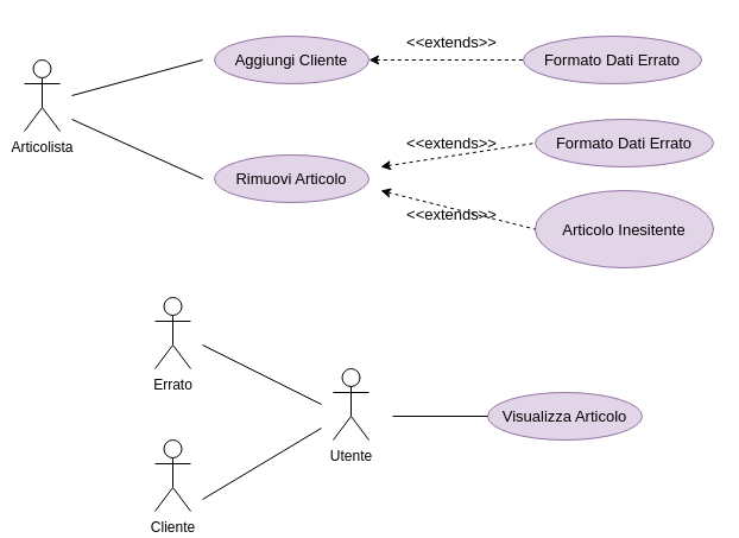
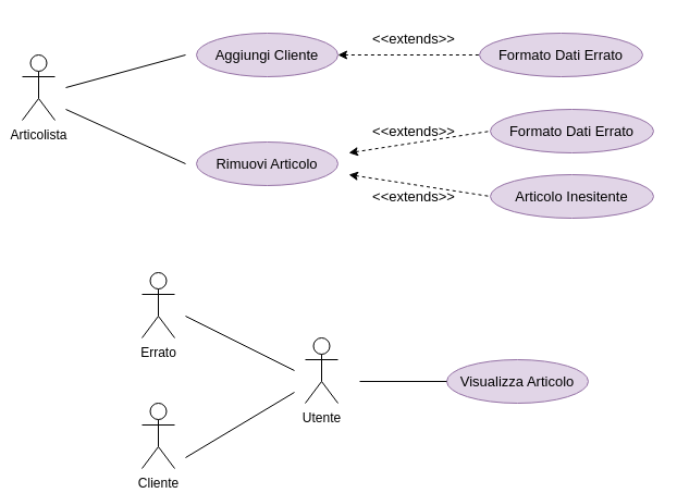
  <mxCell id="0" />
  <mxCell id="1" parent="0" />
  <mxCell id="2" value="Errato" style="shape=umlActor;verticalLabelPosition=bottom;verticalAlign=top;html=1;outlineConnect=0;fillColor=default;strokeColor=default;fontColor=default;" parent="1" vertex="1"><mxGeometry x="130" y="250" width="30" height="60" as="geometry" /></mxCell>
  <mxCell id="3" value="Cliente&lt;br&gt;" style="shape=umlActor;verticalLabelPosition=bottom;verticalAlign=top;html=1;outlineConnect=0;fillColor=default;strokeColor=default;fontColor=default;" parent="1" vertex="1"><mxGeometry x="130" y="370" width="30" height="60" as="geometry" /></mxCell>
  <mxCell id="4" value="Articolista&lt;br&gt;" style="shape=umlActor;verticalLabelPosition=bottom;verticalAlign=top;html=1;outlineConnect=0;" parent="1" vertex="1"><mxGeometry x="20" y="50" width="30" height="60" as="geometry" /></mxCell>
  <mxCell id="5" value="Utente&lt;br&gt;" style="shape=umlActor;verticalLabelPosition=bottom;verticalAlign=top;html=1;outlineConnect=0;fillColor=default;strokeColor=default;fontColor=default;" parent="1" vertex="1"><mxGeometry x="280" y="310" width="30" height="60" as="geometry" /></mxCell>
  <mxCell id="6" value="" style="endArrow=none;html=1;rounded=0;fillColor=default;strokeColor=default;fontColor=default;" parent="1" edge="1"><mxGeometry width="50" height="50" relative="1" as="geometry"><mxPoint x="170" y="420" as="sourcePoint" /><mxPoint x="270" y="360" as="targetPoint" /></mxGeometry></mxCell>
  <mxCell id="7" value="" style="endArrow=none;html=1;rounded=0;fillColor=default;strokeColor=default;fontColor=default;" parent="1" edge="1"><mxGeometry width="50" height="50" relative="1" as="geometry"><mxPoint x="170" y="290" as="sourcePoint" /><mxPoint x="270" y="340" as="targetPoint" /></mxGeometry></mxCell>
  <mxCell id="8" value="&lt;font style=&quot;font-size: 13px&quot;&gt;Visualizza Articolo&lt;/font&gt;" style="ellipse;whiteSpace=wrap;html=1;fillColor=#e1d5e7;strokeColor=#9673a6;" parent="1" vertex="1"><mxGeometry x="410" y="330" width="130" height="40" as="geometry" /></mxCell>
  <mxCell id="9" value="" style="endArrow=none;html=1;rounded=0;fontSize=13;exitX=0;exitY=0.5;exitDx=0;exitDy=0;fillColor=default;strokeColor=default;fontColor=default;" parent="1" source="8" edge="1"><mxGeometry width="50" height="50" relative="1" as="geometry"><mxPoint x="490" y="420" as="sourcePoint" /><mxPoint x="330" y="350" as="targetPoint" /></mxGeometry></mxCell>
  <mxCell id="10" value="Aggiungi Cliente" style="ellipse;whiteSpace=wrap;html=1;fontSize=13;fillColor=#e1d5e7;strokeColor=#9673a6;fontColor=default;" parent="1" vertex="1"><mxGeometry x="180" y="30" width="130" height="40" as="geometry" /></mxCell>
  <mxCell id="11" value="Rimuovi Articolo" style="ellipse;whiteSpace=wrap;html=1;fontSize=13;fillColor=#e1d5e7;strokeColor=#9673a6;fontColor=default;" parent="1" vertex="1"><mxGeometry x="180" y="130" width="130" height="40" as="geometry" /></mxCell>
  <mxCell id="12" value="" style="endArrow=none;html=1;rounded=0;fontSize=13;strokeColor=default;labelBackgroundColor=default;fontColor=default;" parent="1" edge="1"><mxGeometry width="50" height="50" relative="1" as="geometry"><mxPoint x="60" y="100" as="sourcePoint" /><mxPoint x="170" y="150" as="targetPoint" /></mxGeometry></mxCell>
  <mxCell id="13" value="" style="endArrow=none;html=1;rounded=0;fontSize=13;strokeColor=default;labelBackgroundColor=default;fontColor=default;" parent="1" edge="1"><mxGeometry width="50" height="50" relative="1" as="geometry"><mxPoint x="60" y="80" as="sourcePoint" /><mxPoint x="170" y="50" as="targetPoint" /></mxGeometry></mxCell>
  <mxCell id="14" value="&lt;span&gt;Formato Dati Errato&lt;/span&gt;" style="ellipse;whiteSpace=wrap;html=1;fontSize=13;fillColor=#e1d5e7;strokeColor=#9673a6;fontColor=default;" parent="1" vertex="1"><mxGeometry x="440" y="30" width="150" height="40" as="geometry" /></mxCell>
  <mxCell id="15" value="" style="endArrow=none;dashed=1;html=1;rounded=0;fontSize=13;startArrow=classic;startFill=1;entryX=0;entryY=0.5;entryDx=0;entryDy=0;exitX=1;exitY=0.5;exitDx=0;exitDy=0;" parent="1" source="10" target="14" edge="1"><mxGeometry width="50" height="50" relative="1" as="geometry"><mxPoint x="380" y="410" as="sourcePoint" /><mxPoint x="430" y="360" as="targetPoint" /></mxGeometry></mxCell>
  <mxCell id="16" value="" style="endArrow=none;dashed=1;html=1;rounded=0;fontSize=13;startArrow=classic;startFill=1;entryX=0;entryY=0.5;entryDx=0;entryDy=0;strokeColor=default;labelBackgroundColor=default;fontColor=default;" parent="1" target="17" edge="1"><mxGeometry width="50" height="50" relative="1" as="geometry"><mxPoint x="320" y="140" as="sourcePoint" /><mxPoint x="430" y="440" as="targetPoint" /></mxGeometry></mxCell>
  <mxCell id="17" value="Formato Dati Errato" style="ellipse;whiteSpace=wrap;html=1;fontSize=13;fillColor=#e1d5e7;strokeColor=#9673a6;fontColor=default;" parent="1" vertex="1"><mxGeometry x="450" y="100" width="150" height="40" as="geometry" /></mxCell>
  <mxCell id="18" value="&amp;lt;&amp;lt;extends&amp;gt;&amp;gt;" style="text;html=1;strokeColor=none;fillColor=none;align=center;verticalAlign=middle;whiteSpace=wrap;rounded=0;fontSize=13;fontColor=default;" parent="1" vertex="1"><mxGeometry x="340" y="20" width="80" height="30" as="geometry" /></mxCell>
  <mxCell id="19" value="&amp;lt;&amp;lt;extends&amp;gt;&amp;gt;" style="text;html=1;strokeColor=none;fillColor=none;align=center;verticalAlign=middle;whiteSpace=wrap;rounded=0;fontSize=13;fontColor=default;" parent="1" vertex="1"><mxGeometry x="340" y="105" width="80" height="30" as="geometry" /></mxCell>
- <mxCell id="20" value="Articolo Inesitente" style="ellipse;whiteSpace=wrap;html=1;fontSize=13;fillColor=#e1d5e7;strokeColor=#9673a6;fontColor=default;" parent="1" vertex="1"><mxGeometry x="450" y="160" width="150" height="65" as="geometry" /></mxCell>
+ <mxCell id="20" value="Articolo Inesitente" style="ellipse;whiteSpace=wrap;html=1;fontSize=13;fillColor=#e1d5e7;strokeColor=#9673a6;fontColor=default;" parent="1" vertex="1"><mxGeometry x="450" y="160" width="150" height="40" as="geometry" /></mxCell>
  <mxCell id="21" value="&amp;lt;&amp;lt;extends&amp;gt;&amp;gt;" style="text;html=1;strokeColor=none;fillColor=none;align=center;verticalAlign=middle;whiteSpace=wrap;rounded=0;fontSize=13;fontColor=default;" parent="1" vertex="1"><mxGeometry x="340" y="165" width="80" height="30" as="geometry" /></mxCell>
  <mxCell id="22" value="" style="endArrow=none;dashed=1;html=1;rounded=0;fontSize=13;startArrow=classic;startFill=1;entryX=0;entryY=0.5;entryDx=0;entryDy=0;strokeColor=default;labelBackgroundColor=default;fontColor=default;" parent="1" target="20" edge="1"><mxGeometry width="50" height="50" relative="1" as="geometry"><mxPoint x="320" y="160" as="sourcePoint" /><mxPoint x="430" y="500" as="targetPoint" /></mxGeometry></mxCell>
